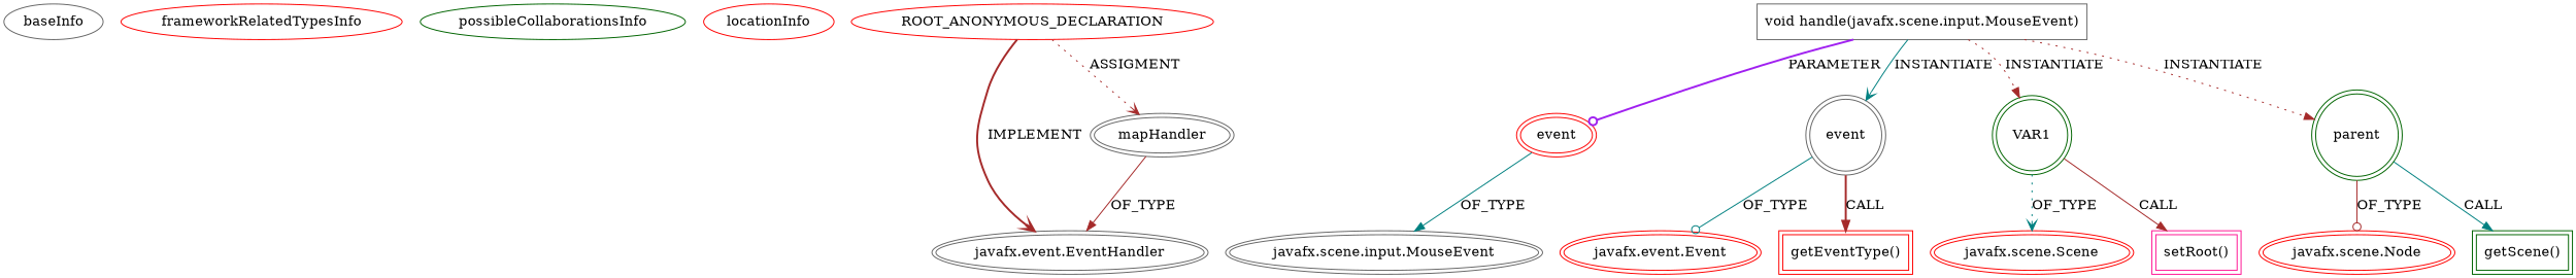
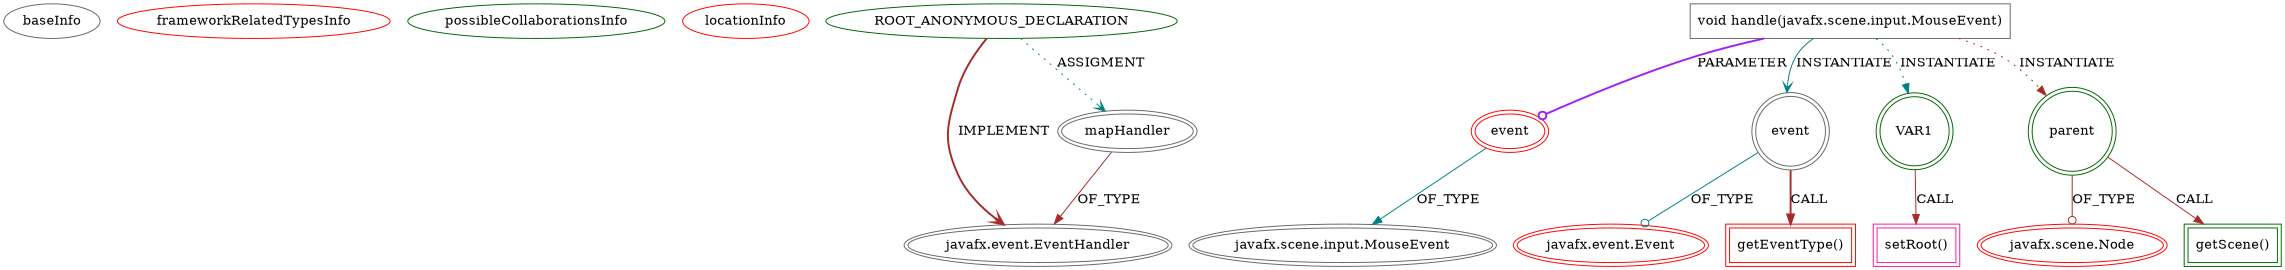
  digraph {
    node [color=red isFrameworkType=true peripheries=2]
    edge [arrowhead=normal color=brown style=solid]
    baseInfo [category=extension_graph color=gray40 graphId=3163 isAnonymous=true possibleRelation=false isFrameworkType="" peripheries=""]
    frameworkRelatedTypesInfo [0="javafx.event.EventHandler" isFrameworkType="" peripheries=""]
    possibleCollaborationsInfo [color=darkgreen isFrameworkType="" peripheries=""]
    locationInfo [contextSignature=TopPageFXMLController filePath="/iloop-kiosk-KIOSK-Project/KIOSK-Project-master/src/oit/iloop/kiosk/kiosk_toppage/TopPageFXMLController.java" graphId=3163 projectName="iloop-kiosk-KIOSK-Project" isFrameworkType="" peripheries=""]
-   n5 [isFrameworkType=false label=ROOT_ANONYMOUS_DECLARATION vertexType=ROOT_ANONYMOUS_DECLARATION peripheries=""]
+   n5 [color=darkgreen isFrameworkType=false label=ROOT_ANONYMOUS_DECLARATION vertexType=ROOT_ANONYMOUS_DECLARATION peripheries=""]
    n6 [color=gray40 label="javafx.event.EventHandler" vertexType=FRAMEWORK_INTERFACE_TYPE]
    n7 [color=gray40 label=mapHandler vertexType=OUTSIDE_VARIABLE_EXPRESION]
    n8 [color=gray40 isFrameworkType=false label="void handle(javafx.scene.input.MouseEvent)" shape=box vertexType=OVERRIDING_METHOD_DECLARATION peripheries=""]
    n9 [label=event vertexType=PARAMETER_DECLARATION]
    n10 [color=gray40 label=event shape=circle vertexType=VARIABLE_EXPRESION]
    n11 [color=darkgreen label=VAR1 shape=circle vertexType=VARIABLE_EXPRESION]
    n12 [color=darkgreen label=parent shape=circle vertexType=VARIABLE_EXPRESION]
    n13 [color=gray40 label="javafx.scene.input.MouseEvent" vertexType=FRAMEWORK_CLASS_TYPE]
    n14 [label="javafx.event.Event" vertexType=FRAMEWORK_CLASS_TYPE]
    n15 [label="getEventType()" shape=box vertexType=INSIDE_CALL]
-   n16 [label="javafx.scene.Scene" vertexType=FRAMEWORK_CLASS_TYPE]
    n17 [color=deeppink label="setRoot()" shape=box vertexType=INSIDE_CALL]
    n18 [label="javafx.scene.Node" vertexType=FRAMEWORK_CLASS_TYPE]
    n19 [color=darkgreen label="getScene()" shape=box vertexType=INSIDE_CALL]
    n5 -> n6 [arrowhead=vee label=IMPLEMENT style=bold]
-   n5 -> n7 [arrowhead=vee label=ASSIGMENT style=dotted]
+   n5 -> n7 [arrowhead=vee color=teal label=ASSIGMENT style=dotted]
    n7 -> n6 [label=OF_TYPE]
    n8 -> n9 [arrowhead=odot color=purple label=PARAMETER style=bold]
    n8 -> n10 [arrowhead=vee color=teal label=INSTANTIATE]
-   n8 -> n11 [label=INSTANTIATE style=dotted]
+   n8 -> n11 [color=teal label=INSTANTIATE style=dotted]
    n8 -> n12 [label=INSTANTIATE style=dotted]
    n9 -> n13 [color=teal label=OF_TYPE]
    n10 -> n14 [arrowhead=odot color=teal label=OF_TYPE]
    n10 -> n15 [label=CALL style=bold]
-   n11 -> n16 [arrowhead=vee color=teal label=OF_TYPE style=dotted]
    n11 -> n17 [label=CALL]
    n12 -> n18 [arrowhead=odot label=OF_TYPE]
-   n12 -> n19 [color=teal label=CALL]
+   n12 -> n19 [label=CALL]
  }
